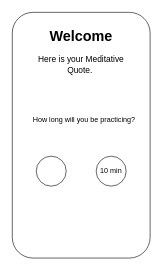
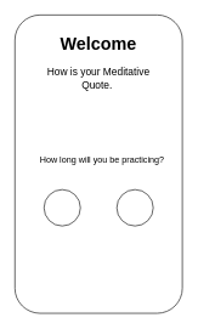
  <mxCell id="0" />
  <mxCell id="1" parent="0" />
  <mxCell id="2" value="" style="rounded=1;whiteSpace=wrap;html=1;" vertex="1" parent="1"><mxGeometry x="20" y="20" width="230" height="410" as="geometry" /></mxCell>
- <mxCell id="3" value="&lt;h1&gt;Welcome&lt;/h1&gt;&lt;div style=&quot;font-size: 14px&quot;&gt;Here is your Meditative Quote.&amp;nbsp;&lt;/div&gt;" style="text;html=1;strokeColor=none;fillColor=none;spacing=5;spacingTop=-20;whiteSpace=wrap;overflow=hidden;rounded=0;fontStyle=0;align=center;" vertex="1" parent="1"><mxGeometry x="40" y="40" width="190" height="120" as="geometry" /></mxCell>
- <mxCell id="4" value="How long will you be practicing?" style="text;html=1;strokeColor=none;fillColor=none;align=center;verticalAlign=middle;whiteSpace=wrap;rounded=0;" vertex="1" parent="1"><mxGeometry x="40" y="190" width="200" height="20" as="geometry" /></mxCell>
+ <mxCell id="3" value="&lt;h1&gt;Welcome&lt;/h1&gt;&lt;div style=&quot;font-size: 14px&quot;&gt;How is your Meditative Quote.&amp;nbsp;&lt;/div&gt;" style="text;html=1;strokeColor=none;fillColor=none;spacing=5;spacingTop=-20;whiteSpace=wrap;overflow=hidden;rounded=0;fontStyle=0;align=center;" vertex="1" parent="1"><mxGeometry x="40" y="40" width="190" height="120" as="geometry" /></mxCell>
+ <mxCell id="4" value="How long will you be practicing?" style="text;html=1;strokeColor=none;fillColor=none;align=center;verticalAlign=middle;whiteSpace=wrap;rounded=0;" vertex="1" parent="1"><mxGeometry x="40" y="210" width="200" height="20" as="geometry" /></mxCell>
  <mxCell id="5" value="" style="ellipse;whiteSpace=wrap;html=1;aspect=fixed;" vertex="1" parent="1"><mxGeometry x="60" y="260" width="50" height="50" as="geometry" /></mxCell>
  <mxCell id="6" value="" style="ellipse;whiteSpace=wrap;html=1;aspect=fixed;" vertex="1" parent="1"><mxGeometry x="160" y="260" width="50" height="50" as="geometry" /></mxCell>
- <mxCell id="7" value="10 min" style="text;html=1;strokeColor=none;fillColor=none;align=center;verticalAlign=middle;whiteSpace=wrap;rounded=0;" vertex="1" parent="1"><mxGeometry x="165" y="270" width="40" height="30" as="geometry" /></mxCell>
